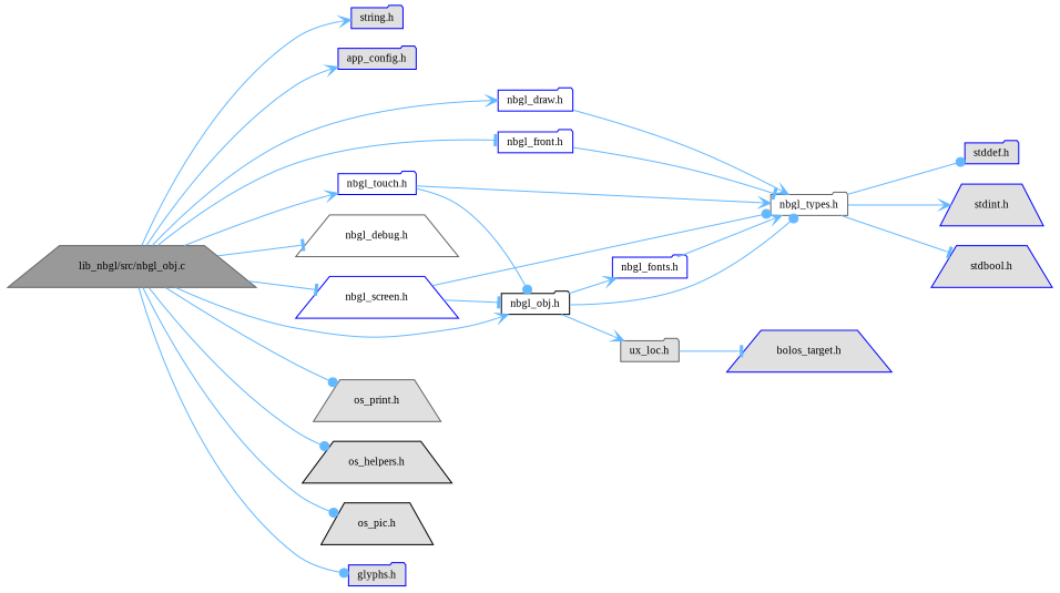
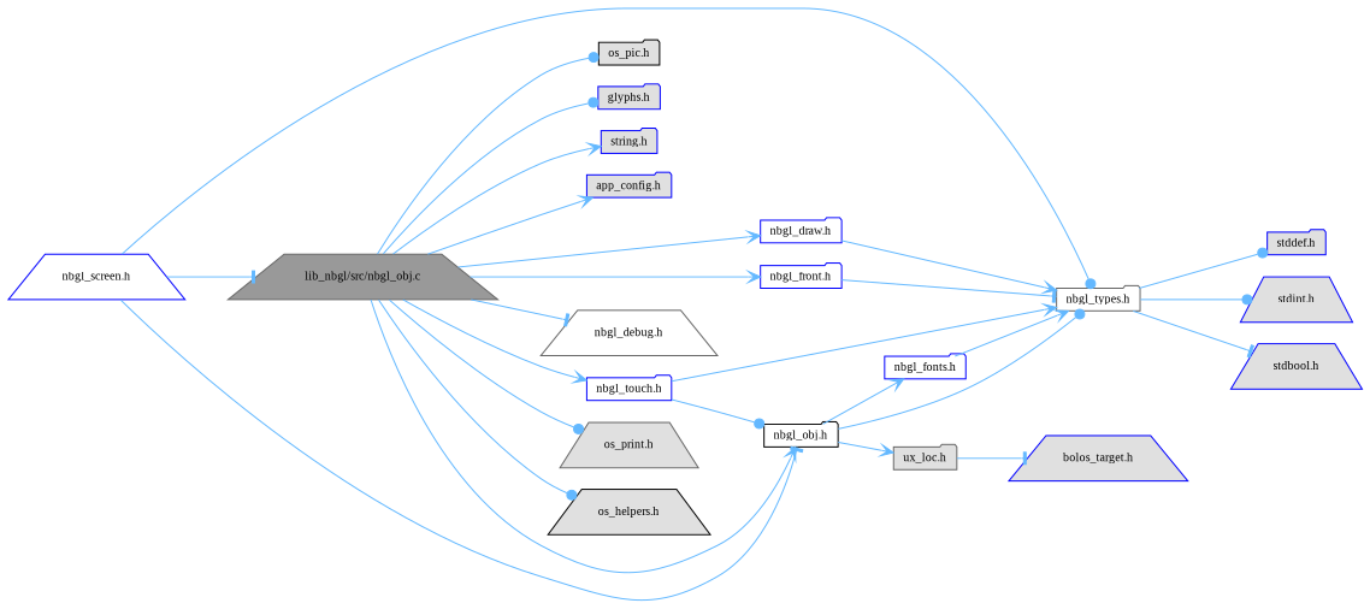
  digraph {
    fontname="Liberation Serif"
    rankdir=LR
    node [color=blue fillcolor="#E0E0E0" fontname="Liberation Serif" fontsize=10 shape=folder style=filled]
    edge [arrowhead=vee color=steelblue1 fontname="Liberation Serif" fontsize=10 labelfontname=Helvetica labelfontsize=10 style=solid]
    n1 [color=gray40 fillcolor=grey60 fontcolor=black height=0.2 label="lib_nbgl/src/nbgl_obj.c" shape=trapezium width=0.4]
    n2 [height=0.2 label="string.h" width=0.4]
    n3 [height=0.2 label="app_config.h" width=0.4]
    n4 [color=black fillcolor=white height=0.2 label="nbgl_obj.h" width=0.4]
    n5 [fillcolor=white height=0.2 label="nbgl_draw.h" width=0.4]
    n6 [fillcolor=white height=0.2 label="nbgl_front.h" width=0.4]
    n7 [color=gray40 fillcolor=white height=0.2 label="nbgl_debug.h" shape=trapezium width=0.4]
    n8 [fillcolor=white height=0.2 label="nbgl_screen.h" shape=trapezium width=0.4]
    n9 [fillcolor=white height=0.2 label="nbgl_touch.h" width=0.4]
    n10 [color=gray40 height=0.2 label="os_print.h" shape=trapezium width=0.4]
    n11 [color=black height=0.2 label="os_helpers.h" shape=trapezium width=0.4]
-   n12 [color=black height=0.2 label="os_pic.h" shape=trapezium width=0.4]
+   n12 [color=black height=0.2 label="os_pic.h" width=0.4]
    n13 [height=0.2 label="glyphs.h" width=0.4]
    n14 [color=gray40 fillcolor=white height=0.2 label="nbgl_types.h" width=0.4]
    n15 [fillcolor=white height=0.2 label="nbgl_fonts.h" width=0.4]
    n16 [color=gray40 height=0.2 label="ux_loc.h" width=0.4]
    n17 [height=0.2 label="stddef.h" width=0.4]
    n18 [height=0.2 label="stdint.h" shape=trapezium width=0.4]
    n19 [height=0.2 label="stdbool.h" shape=trapezium width=0.4]
    n20 [height=0.2 label="bolos_target.h" shape=trapezium width=0.4]
    n1 -> n2
    n1 -> n3
    n1 -> n4
    n1 -> n5
-   n1 -> n6 [arrowhead=tee]
+   n1 -> n6
    n1 -> n7 [arrowhead=tee]
-   n1 -> n8 [arrowhead=tee]
+   n8 -> n1 [arrowhead=tee]
    n1 -> n9
    n1 -> n10 [arrowhead=dot]
    n1 -> n11 [arrowhead=dot]
    n1 -> n12 [arrowhead=dot]
    n1 -> n13 [arrowhead=dot]
    n4 -> n14 [arrowhead=dot]
    n4 -> n15
    n4 -> n16
    n5 -> n14
    n6 -> n14 [arrowhead=tee]
    n8 -> n4 [arrowhead=tee]
    n8 -> n14 [arrowhead=dot]
    n9 -> n4 [arrowhead=dot]
    n9 -> n14
    n14 -> n17 [arrowhead=dot]
-   n14 -> n18
+   n14 -> n18 [arrowhead=dot]
    n14 -> n19 [arrowhead=tee]
    n15 -> n14
    n16 -> n20 [arrowhead=tee]
  }
